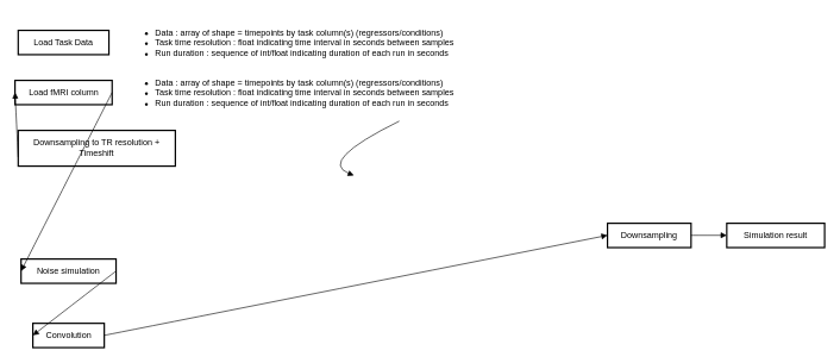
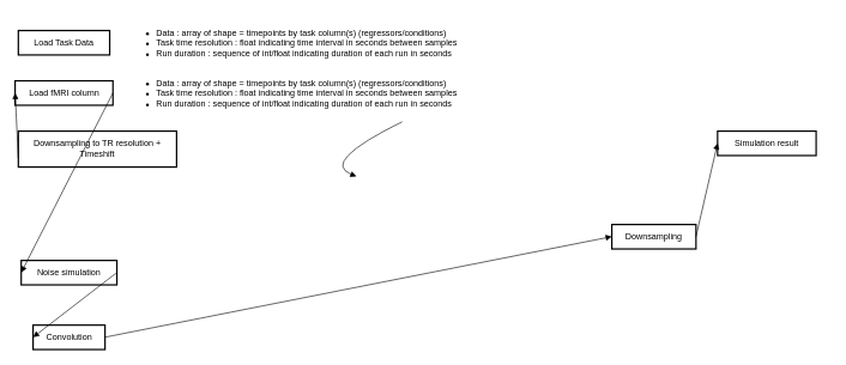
  <mxCell id="0" />
  <mxCell id="1" parent="0" />
  <mxCell id="2" value="Load Task Data" style="whiteSpace=wrap;strokeWidth=2;" parent="1" vertex="1"><mxGeometry x="25" y="42" width="127" height="34" as="geometry" /></mxCell>
  <mxCell id="3" value="Downsampling to TR resolution + Timeshift" style="whiteSpace=wrap;strokeWidth=2;" parent="1" vertex="1"><mxGeometry x="25" y="182" width="220" height="50" as="geometry" /></mxCell>
  <mxCell id="4" value="Load fMRI column" style="whiteSpace=wrap;strokeWidth=2;" parent="1" vertex="1"><mxGeometry x="20.5" y="112" width="136" height="34" as="geometry" /></mxCell>
  <mxCell id="5" value="Noise simulation" style="whiteSpace=wrap;strokeWidth=2;" parent="1" vertex="1"><mxGeometry x="29" y="362" width="133" height="34" as="geometry" /></mxCell>
  <mxCell id="6" value="Convolution" style="whiteSpace=wrap;strokeWidth=2;" parent="1" vertex="1"><mxGeometry x="45.5" y="452" width="100" height="34" as="geometry" /></mxCell>
  <mxCell id="7" value="Downsampling" style="whiteSpace=wrap;strokeWidth=2;" parent="1" vertex="1"><mxGeometry x="850" width="117" height="34" as="geometry" y="312" /></mxCell>
- <mxCell id="8" value="Simulation result" style="whiteSpace=wrap;strokeWidth=2;" parent="1" vertex="1"><mxGeometry x="1017" width="137" height="34" as="geometry" y="312" /></mxCell>
+ <mxCell id="8" value="Simulation result" style="whiteSpace=wrap;strokeWidth=2;" parent="1" vertex="1"><mxGeometry x="997" y="182" width="137" height="34" as="geometry" /></mxCell>
  <mxCell id="9" value="" style="curved=1;startArrow=none;endArrow=block;exitX=0.5;exitY=1;exitDx=0;exitDy=0;" parent="1" edge="1"><mxGeometry relative="1" as="geometry"><Array as="points"><mxPoint x="445" y="225" /></Array><mxPoint x="558.5" y="169" as="sourcePoint" /><mxPoint x="495" y="245" as="targetPoint" /></mxGeometry></mxCell>
  <mxCell id="10" value="" style="curved=1;startArrow=none;endArrow=block;exitX=0;exitY=0.75;entryX=-0.001;entryY=0.495;exitDx=0;exitDy=0;" parent="1" source="3" target="4" edge="1"><mxGeometry relative="1" as="geometry"><Array as="points" /></mxGeometry></mxCell>
  <mxCell id="11" value="" style="curved=1;startArrow=none;endArrow=block;exitX=0.998;exitY=0.495;entryX=-0.002;entryY=0.495;" parent="1" source="4" target="5" edge="1"><mxGeometry relative="1" as="geometry"><Array as="points" /></mxGeometry></mxCell>
  <mxCell id="12" value="" style="curved=1;startArrow=none;endArrow=block;exitX=0.996;exitY=0.495;entryX=-0.005;entryY=0.495;" parent="1" source="5" target="6" edge="1"><mxGeometry relative="1" as="geometry"><Array as="points" /></mxGeometry></mxCell>
  <mxCell id="13" value="" style="curved=1;startArrow=none;endArrow=block;exitX=0.996;exitY=0.495;entryX=-0.004;entryY=0.495;" parent="1" source="6" target="7" edge="1"><mxGeometry relative="1" as="geometry"><Array as="points" /></mxGeometry></mxCell>
  <mxCell id="14" value="" style="curved=1;startArrow=none;endArrow=block;exitX=0.998;exitY=0.495;entryX=-0.002;entryY=0.495;" parent="1" source="7" target="8" edge="1"><mxGeometry relative="1" as="geometry"><Array as="points" /></mxGeometry></mxCell>
  <mxCell id="15" value="&lt;ul&gt;&lt;li&gt;Data : array of shape = timepoints by task column(s) (regressors/conditions)&lt;/li&gt;&lt;li&gt;Task time resolution : float indicating time interval in seconds between samples&lt;/li&gt;&lt;li&gt;Run duration : sequence of int/float indicating duration of each run in seconds&lt;/li&gt;&lt;/ul&gt;" style="text;strokeColor=none;fillColor=none;align=left;verticalAlign=top;rounded=0;labelPosition=center;verticalLabelPosition=middle;whiteSpace=wrap;html=1;horizontal=1;" vertex="1" parent="1"><mxGeometry x="175" y="20" width="470" height="78" as="geometry" /></mxCell>
  <mxCell id="16" value="&lt;ul&gt;&lt;li&gt;Data : array of shape = timepoints by task column(s) (regressors/conditions)&lt;/li&gt;&lt;li&gt;Task time resolution : float indicating time interval in seconds between samples&lt;/li&gt;&lt;li&gt;Run duration : sequence of int/float indicating duration of each run in seconds&lt;/li&gt;&lt;/ul&gt;" style="text;strokeColor=none;fillColor=none;align=left;verticalAlign=top;rounded=0;labelPosition=center;verticalLabelPosition=middle;whiteSpace=wrap;html=1;horizontal=1;" vertex="1" parent="1"><mxGeometry x="175" y="90" width="470" height="78" as="geometry" /></mxCell>
